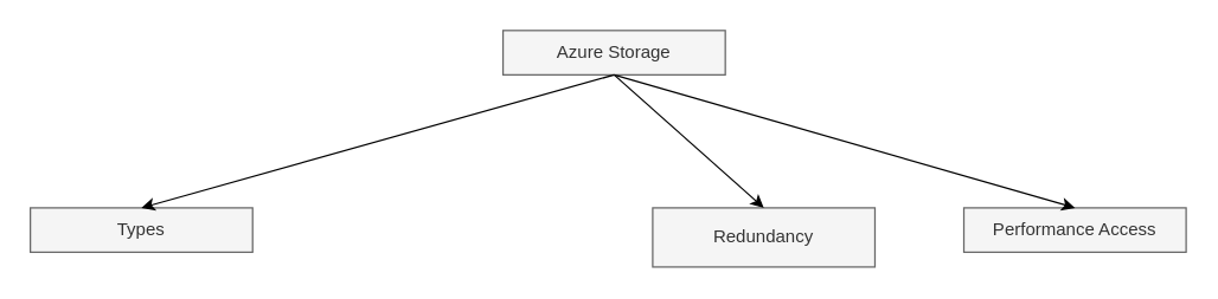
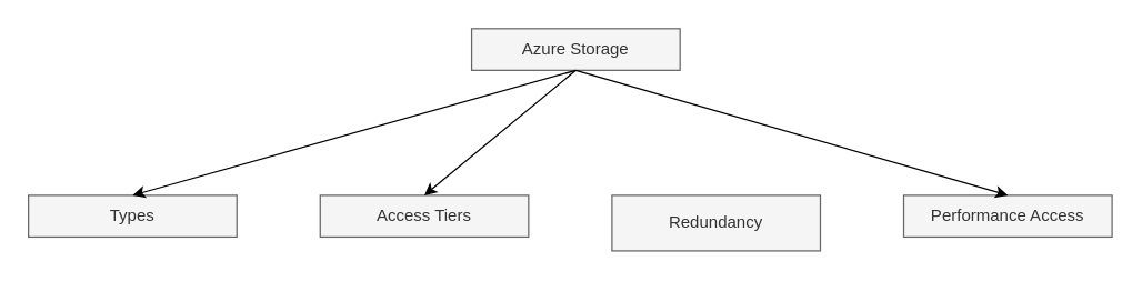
  <mxCell id="0" />
  <mxCell id="1" parent="0" />
  <mxCell id="2" value="Azure Storage" style="text;html=1;strokeColor=#666666;fillColor=#f5f5f5;align=center;verticalAlign=middle;whiteSpace=wrap;rounded=0;fontColor=#333333;" vertex="1" parent="1"><mxGeometry x="339" y="20" width="150" height="30" as="geometry" /></mxCell>
  <mxCell id="3" value="Types" style="text;html=1;strokeColor=#666666;fillColor=#f5f5f5;align=center;verticalAlign=middle;whiteSpace=wrap;rounded=0;fontColor=#333333;" vertex="1" parent="1"><mxGeometry x="20" y="140" width="150" height="30" as="geometry" /></mxCell>
+ <mxCell id="4" value="Access Tiers" style="text;html=1;strokeColor=#666666;fillColor=#f5f5f5;align=center;verticalAlign=middle;whiteSpace=wrap;rounded=0;fontColor=#333333;" vertex="1" parent="1"><mxGeometry x="230" y="140" width="150" height="30" as="geometry" /></mxCell>
  <mxCell id="5" value="Redundancy" style="text;html=1;strokeColor=#666666;fillColor=#f5f5f5;align=center;verticalAlign=middle;whiteSpace=wrap;rounded=0;fontColor=#333333;" vertex="1" parent="1"><mxGeometry x="440" y="140" width="150" height="40" as="geometry" /></mxCell>
  <mxCell id="6" value="Performance Access" style="text;html=1;strokeColor=#666666;fillColor=#f5f5f5;align=center;verticalAlign=middle;whiteSpace=wrap;rounded=0;fontColor=#333333;" vertex="1" parent="1"><mxGeometry x="650" y="140" width="150" height="30" as="geometry" /></mxCell>
  <mxCell id="7" value="" style="endArrow=classic;html=1;rounded=0;exitX=0.5;exitY=1;exitDx=0;exitDy=0;entryX=0.5;entryY=0;entryDx=0;entryDy=0;" edge="1" parent="1" source="2" target="3"><mxGeometry width="50" height="50" relative="1" as="geometry"><mxPoint x="390" y="260" as="sourcePoint" /><mxPoint x="440" y="210" as="targetPoint" /></mxGeometry></mxCell>
- <mxCell id="9" value="" style="endArrow=classic;html=1;rounded=0;entryX=0.5;entryY=0;entryDx=0;entryDy=0;exitX=0.5;exitY=1;exitDx=0;exitDy=0;" edge="1" parent="1" source="2" target="5"><mxGeometry width="50" height="50" relative="1" as="geometry"><mxPoint x="410" y="50" as="sourcePoint" /><mxPoint x="350" y="250" as="targetPoint" /></mxGeometry></mxCell>
+ <mxCell id="8" value="" style="endArrow=classic;html=1;rounded=0;exitX=0.5;exitY=1;exitDx=0;exitDy=0;entryX=0.5;entryY=0;entryDx=0;entryDy=0;" edge="1" parent="1" source="2" target="4"><mxGeometry width="50" height="50" relative="1" as="geometry"><mxPoint x="449" y="160" as="sourcePoint" /><mxPoint x="130" y="250" as="targetPoint" /></mxGeometry></mxCell>
  <mxCell id="10" value="" style="endArrow=classic;html=1;rounded=0;entryX=0.5;entryY=0;entryDx=0;entryDy=0;exitX=0.5;exitY=1;exitDx=0;exitDy=0;" edge="1" parent="1" source="2" target="6"><mxGeometry width="50" height="50" relative="1" as="geometry"><mxPoint x="510" y="50" as="sourcePoint" /><mxPoint x="611" y="140" as="targetPoint" /></mxGeometry></mxCell>
